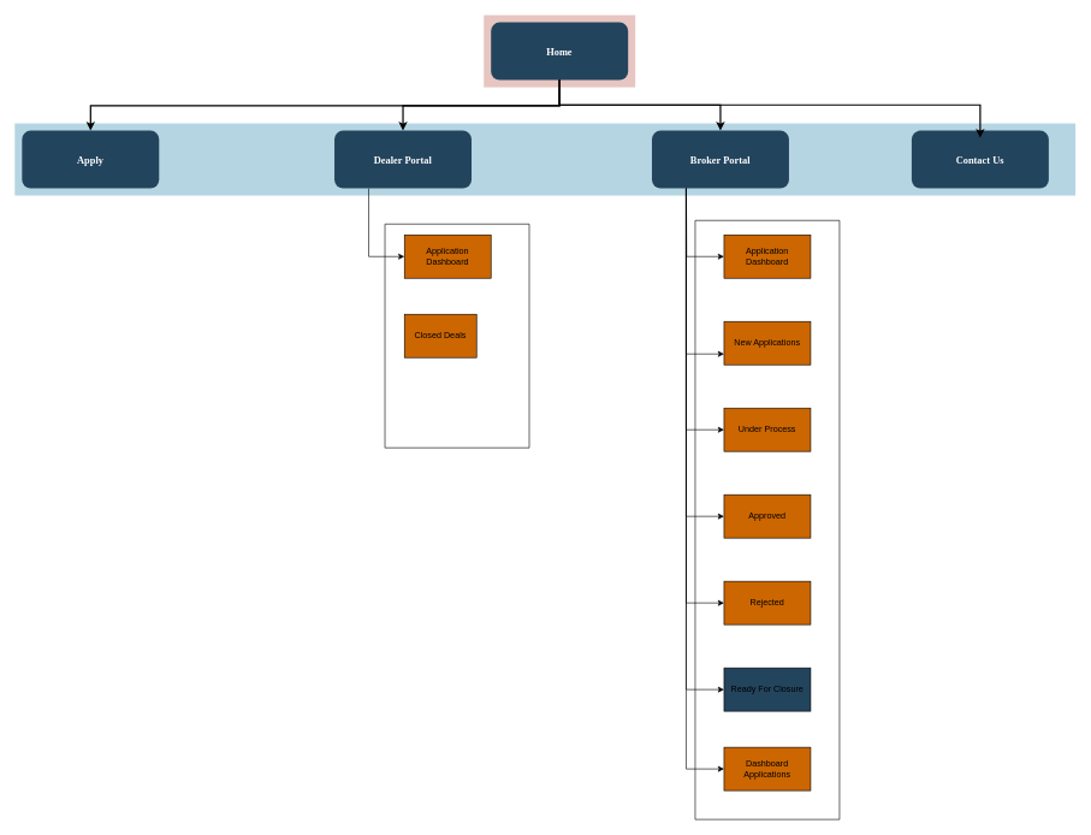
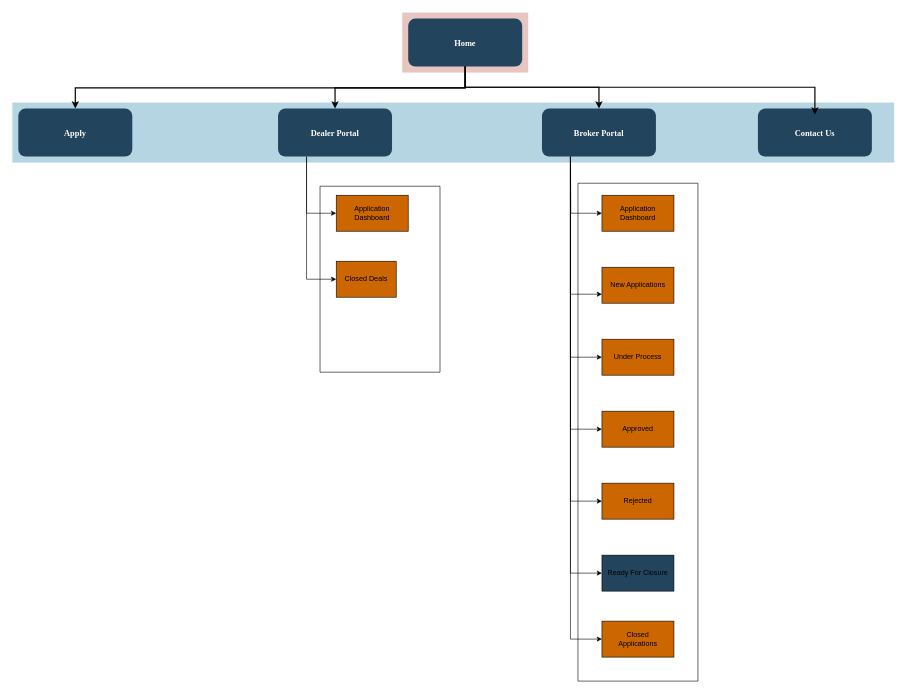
  <mxCell id="0" />
  <mxCell id="1" parent="0" />
  <mxCell id="2" value="" style="fillColor=#AE4132;strokeColor=none;opacity=30;" parent="1" vertex="1"><mxGeometry x="670" y="20.5" width="210" height="100.0" as="geometry" /></mxCell>
  <mxCell id="3" value="" style="fillColor=#10739E;strokeColor=none;opacity=30;" parent="1" vertex="1"><mxGeometry x="20" y="170.5" width="1470" height="100.0" as="geometry" /></mxCell>
  <mxCell id="4" value="Home" style="rounded=1;fillColor=#23445D;gradientColor=none;strokeColor=none;fontColor=#FFFFFF;fontStyle=1;fontFamily=Tahoma;fontSize=14" parent="1" vertex="1"><mxGeometry x="680" y="30.5" width="190" height="80" as="geometry" /></mxCell>
  <mxCell id="5" style="edgeStyle=orthogonalEdgeStyle;rounded=0;orthogonalLoop=1;jettySize=auto;html=1;exitX=0.25;exitY=1;exitDx=0;exitDy=0;entryX=0;entryY=0.5;entryDx=0;entryDy=0;" edge="1" parent="1" source="11" target="24"><mxGeometry relative="1" as="geometry" /></mxCell>
  <mxCell id="6" style="edgeStyle=orthogonalEdgeStyle;rounded=0;orthogonalLoop=1;jettySize=auto;html=1;exitX=0.25;exitY=1;exitDx=0;exitDy=0;entryX=0;entryY=0.5;entryDx=0;entryDy=0;" edge="1" parent="1" source="11" target="22"><mxGeometry relative="1" as="geometry" /></mxCell>
  <mxCell id="7" style="edgeStyle=orthogonalEdgeStyle;rounded=0;orthogonalLoop=1;jettySize=auto;html=1;exitX=0.25;exitY=1;exitDx=0;exitDy=0;entryX=0;entryY=0.5;entryDx=0;entryDy=0;" edge="1" parent="1" source="11" target="26"><mxGeometry relative="1" as="geometry" /></mxCell>
  <mxCell id="8" style="edgeStyle=orthogonalEdgeStyle;rounded=0;orthogonalLoop=1;jettySize=auto;html=1;exitX=0.25;exitY=1;exitDx=0;exitDy=0;entryX=0;entryY=0.5;entryDx=0;entryDy=0;" edge="1" parent="1" source="11" target="25"><mxGeometry relative="1" as="geometry" /></mxCell>
  <mxCell id="9" style="edgeStyle=orthogonalEdgeStyle;rounded=0;orthogonalLoop=1;jettySize=auto;html=1;exitX=0.25;exitY=1;exitDx=0;exitDy=0;entryX=0;entryY=0.5;entryDx=0;entryDy=0;" edge="1" parent="1" source="11" target="27"><mxGeometry relative="1" as="geometry" /></mxCell>
  <mxCell id="10" style="edgeStyle=orthogonalEdgeStyle;rounded=0;orthogonalLoop=1;jettySize=auto;html=1;exitX=0.25;exitY=1;exitDx=0;exitDy=0;entryX=0;entryY=0.75;entryDx=0;entryDy=0;" edge="1" parent="1" source="11" target="21"><mxGeometry relative="1" as="geometry" /></mxCell>
  <mxCell id="11" value="Broker Portal" style="rounded=1;fillColor=#23445D;gradientColor=none;strokeColor=none;fontColor=#FFFFFF;fontStyle=1;fontFamily=Tahoma;fontSize=14" parent="1" vertex="1"><mxGeometry x="903" y="180.5" width="190" height="80" as="geometry" /></mxCell>
  <mxCell id="12" value="" style="edgeStyle=elbowEdgeStyle;elbow=vertical;strokeWidth=2;rounded=0" parent="1" source="4" target="11" edge="1"><mxGeometry x="337" y="215.5" width="100" height="100" as="geometry"><mxPoint x="260" y="160.5" as="sourcePoint" /><mxPoint x="360" y="60.5" as="targetPoint" /><Array as="points"><mxPoint x="998" y="145" /></Array></mxGeometry></mxCell>
  <mxCell id="13" style="edgeStyle=orthogonalEdgeStyle;rounded=0;orthogonalLoop=1;jettySize=auto;html=1;exitX=0.25;exitY=1;exitDx=0;exitDy=0;entryX=0;entryY=0.5;entryDx=0;entryDy=0;" edge="1" parent="1" source="15" target="31"><mxGeometry relative="1" as="geometry" /></mxCell>
+ <mxCell id="14" style="edgeStyle=orthogonalEdgeStyle;rounded=0;orthogonalLoop=1;jettySize=auto;html=1;exitX=0.25;exitY=1;exitDx=0;exitDy=0;entryX=0;entryY=0.5;entryDx=0;entryDy=0;" edge="1" parent="1" source="15" target="30"><mxGeometry relative="1" as="geometry" /></mxCell>
  <mxCell id="15" value="Dealer Portal" style="rounded=1;fillColor=#23445D;gradientColor=none;strokeColor=none;fontColor=#FFFFFF;fontStyle=1;fontFamily=Tahoma;fontSize=14" parent="1" vertex="1"><mxGeometry x="463" y="180.5" width="190" height="80" as="geometry" /></mxCell>
  <mxCell id="16" value="Apply" style="rounded=1;fillColor=#23445D;gradientColor=none;strokeColor=none;fontColor=#FFFFFF;fontStyle=1;fontFamily=Tahoma;fontSize=14" parent="1" vertex="1"><mxGeometry x="30" y="180.5" width="190" height="80" as="geometry" /></mxCell>
  <mxCell id="17" value="" style="edgeStyle=elbowEdgeStyle;elbow=vertical;strokeWidth=2;rounded=0" parent="1" source="4" target="15" edge="1"><mxGeometry x="347" y="225.5" width="100" height="100" as="geometry"><mxPoint x="785" y="120.5" as="sourcePoint" /><mxPoint x="1390" y="190.5" as="targetPoint" /></mxGeometry></mxCell>
  <mxCell id="18" value="" style="edgeStyle=elbowEdgeStyle;elbow=vertical;strokeWidth=2;rounded=0" parent="1" source="4" target="16" edge="1"><mxGeometry x="-23" y="135.5" width="100" height="100" as="geometry"><mxPoint x="-100" y="80.5" as="sourcePoint" /><mxPoint x="0" y="-19.5" as="targetPoint" /></mxGeometry></mxCell>
  <mxCell id="19" value="Contact Us" style="rounded=1;fillColor=#23445D;gradientColor=none;strokeColor=none;fontColor=#FFFFFF;fontStyle=1;fontFamily=Tahoma;fontSize=14" vertex="1" parent="1"><mxGeometry x="1263" y="180.5" width="190" height="80" as="geometry" /></mxCell>
  <mxCell id="20" value="" style="endArrow=classic;html=1;rounded=0;entryX=0.5;entryY=0;entryDx=0;entryDy=0;exitX=0.5;exitY=1;exitDx=0;exitDy=0;strokeWidth=2;" edge="1" parent="1" source="4"><mxGeometry width="50" height="50" relative="1" as="geometry"><mxPoint x="775" y="120.5" as="sourcePoint" /><mxPoint x="1358" y="190.5" as="targetPoint" /><Array as="points"><mxPoint x="775" y="145" /><mxPoint x="1358" y="145" /></Array></mxGeometry></mxCell>
  <mxCell id="21" value="New Applications" style="rounded=0;whiteSpace=wrap;html=1;fillColor=#CC6600;" vertex="1" parent="1"><mxGeometry x="1003" y="445" width="120" height="60" as="geometry" /></mxCell>
  <mxCell id="22" value="Approved" style="rounded=0;whiteSpace=wrap;html=1;fillColor=#CC6600;" vertex="1" parent="1"><mxGeometry x="1003" y="685" width="120" height="60" as="geometry" /></mxCell>
  <mxCell id="23" value="Application Dashboard" style="rounded=0;whiteSpace=wrap;html=1;fillColor=#CC6600;" vertex="1" parent="1"><mxGeometry x="1003" y="325" width="120" height="60" as="geometry" /></mxCell>
  <mxCell id="24" value="Under Process" style="rounded=0;whiteSpace=wrap;html=1;fillColor=#CC6600;" vertex="1" parent="1"><mxGeometry x="1003" y="565" width="120" height="60" as="geometry" /></mxCell>
  <mxCell id="25" value="Ready For Closure" style="rounded=0;whiteSpace=wrap;html=1;fillColor=#23445d;" vertex="1" parent="1"><mxGeometry x="1003" y="925" width="120" height="60" as="geometry" /></mxCell>
  <mxCell id="26" value="Rejected" style="rounded=0;whiteSpace=wrap;html=1;fillColor=#CC6600;" vertex="1" parent="1"><mxGeometry x="1003" y="805" width="120" height="60" as="geometry" /></mxCell>
- <mxCell id="27" value="Dashboard&lt;br&gt;Applications" style="rounded=0;whiteSpace=wrap;html=1;fillColor=#CC6600;" vertex="1" parent="1"><mxGeometry x="1003" y="1035" width="120" height="60" as="geometry" /></mxCell>
+ <mxCell id="27" value="Closed&lt;br&gt;Applications" style="rounded=0;whiteSpace=wrap;html=1;fillColor=#CC6600;" vertex="1" parent="1"><mxGeometry x="1003" y="1035" width="120" height="60" as="geometry" /></mxCell>
  <mxCell id="28" value="" style="swimlane;startSize=0;fillColor=#dfd3d3;fillStyle=auto;" vertex="1" parent="1"><mxGeometry x="963" y="305" width="200" height="830" as="geometry" /></mxCell>
  <mxCell id="29" value="" style="endArrow=classic;html=1;rounded=0;exitX=0.25;exitY=1;exitDx=0;exitDy=0;entryX=0;entryY=0.5;entryDx=0;entryDy=0;" edge="1" parent="1" source="11" target="23"><mxGeometry width="50" height="50" relative="1" as="geometry"><mxPoint x="643" y="585" as="sourcePoint" /><mxPoint x="693" y="535" as="targetPoint" /><Array as="points"><mxPoint x="951" y="355" /></Array></mxGeometry></mxCell>
  <mxCell id="30" value="Closed Deals" style="rounded=0;whiteSpace=wrap;html=1;fillColor=#CC6600;" vertex="1" parent="1"><mxGeometry x="560" y="435" width="100" height="60" as="geometry" /></mxCell>
  <mxCell id="31" value="Application Dashboard" style="rounded=0;whiteSpace=wrap;html=1;fillColor=#CC6600;" vertex="1" parent="1"><mxGeometry x="560" y="325" width="120" height="60" as="geometry" /></mxCell>
  <mxCell id="32" value="" style="swimlane;startSize=0;" vertex="1" parent="1"><mxGeometry x="533" y="310" width="200" height="310" as="geometry" /></mxCell>
